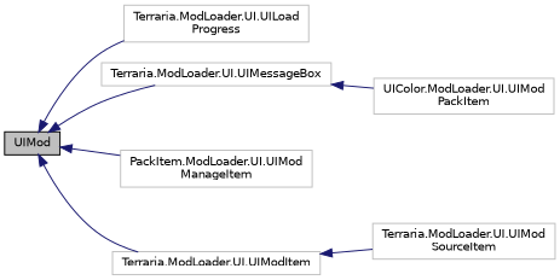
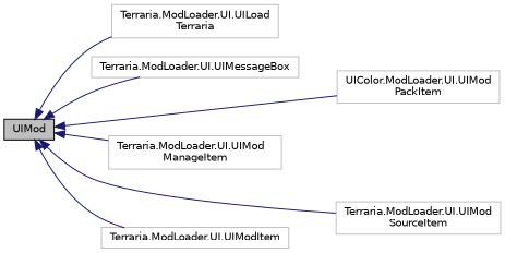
  digraph {
    rankdir=LR
    node [color=grey75 fillcolor=white fontname=Helvetica fontsize=10 shape=record style=filled]
    edge [color=midnightblue dir=back fontname=Helvetica fontsize=10 labelfontname=Helvetica labelfontsize=10 style=solid]
    n1 [color=black fillcolor=grey75 fontcolor=black height=0.2 label=UIMod width=0.4]
-   n2 [height=0.2 label="Terraria.ModLoader.UI.UILoad\lProgress" width=0.4]
+   n2 [height=0.2 label="Terraria.ModLoader.UI.UILoad\lTerraria" width=0.4]
    n3 [height=0.2 label="Terraria.ModLoader.UI.UIMessageBox" width=0.4]
    n4 [height=0.2 label="Terraria.ModLoader.UI.UIModItem" width=0.4]
-   n5 [height=0.2 label="PackItem.ModLoader.UI.UIMod\lManageItem" width=0.4]
+   n5 [height=0.2 label="Terraria.ModLoader.UI.UIMod\lManageItem" width=0.4]
    n6 [height=0.2 label="UIColor.ModLoader.UI.UIMod\lPackItem" width=0.4]
    n7 [height=0.2 label="Terraria.ModLoader.UI.UIMod\lSourceItem" width=0.4]
    n1 -> n2
    n1 -> n3
    n1 -> n4
    n1 -> n5
-   n3 -> n6
-   n4 -> n7
+   n1 -> n6
+   n1 -> n7
  }
